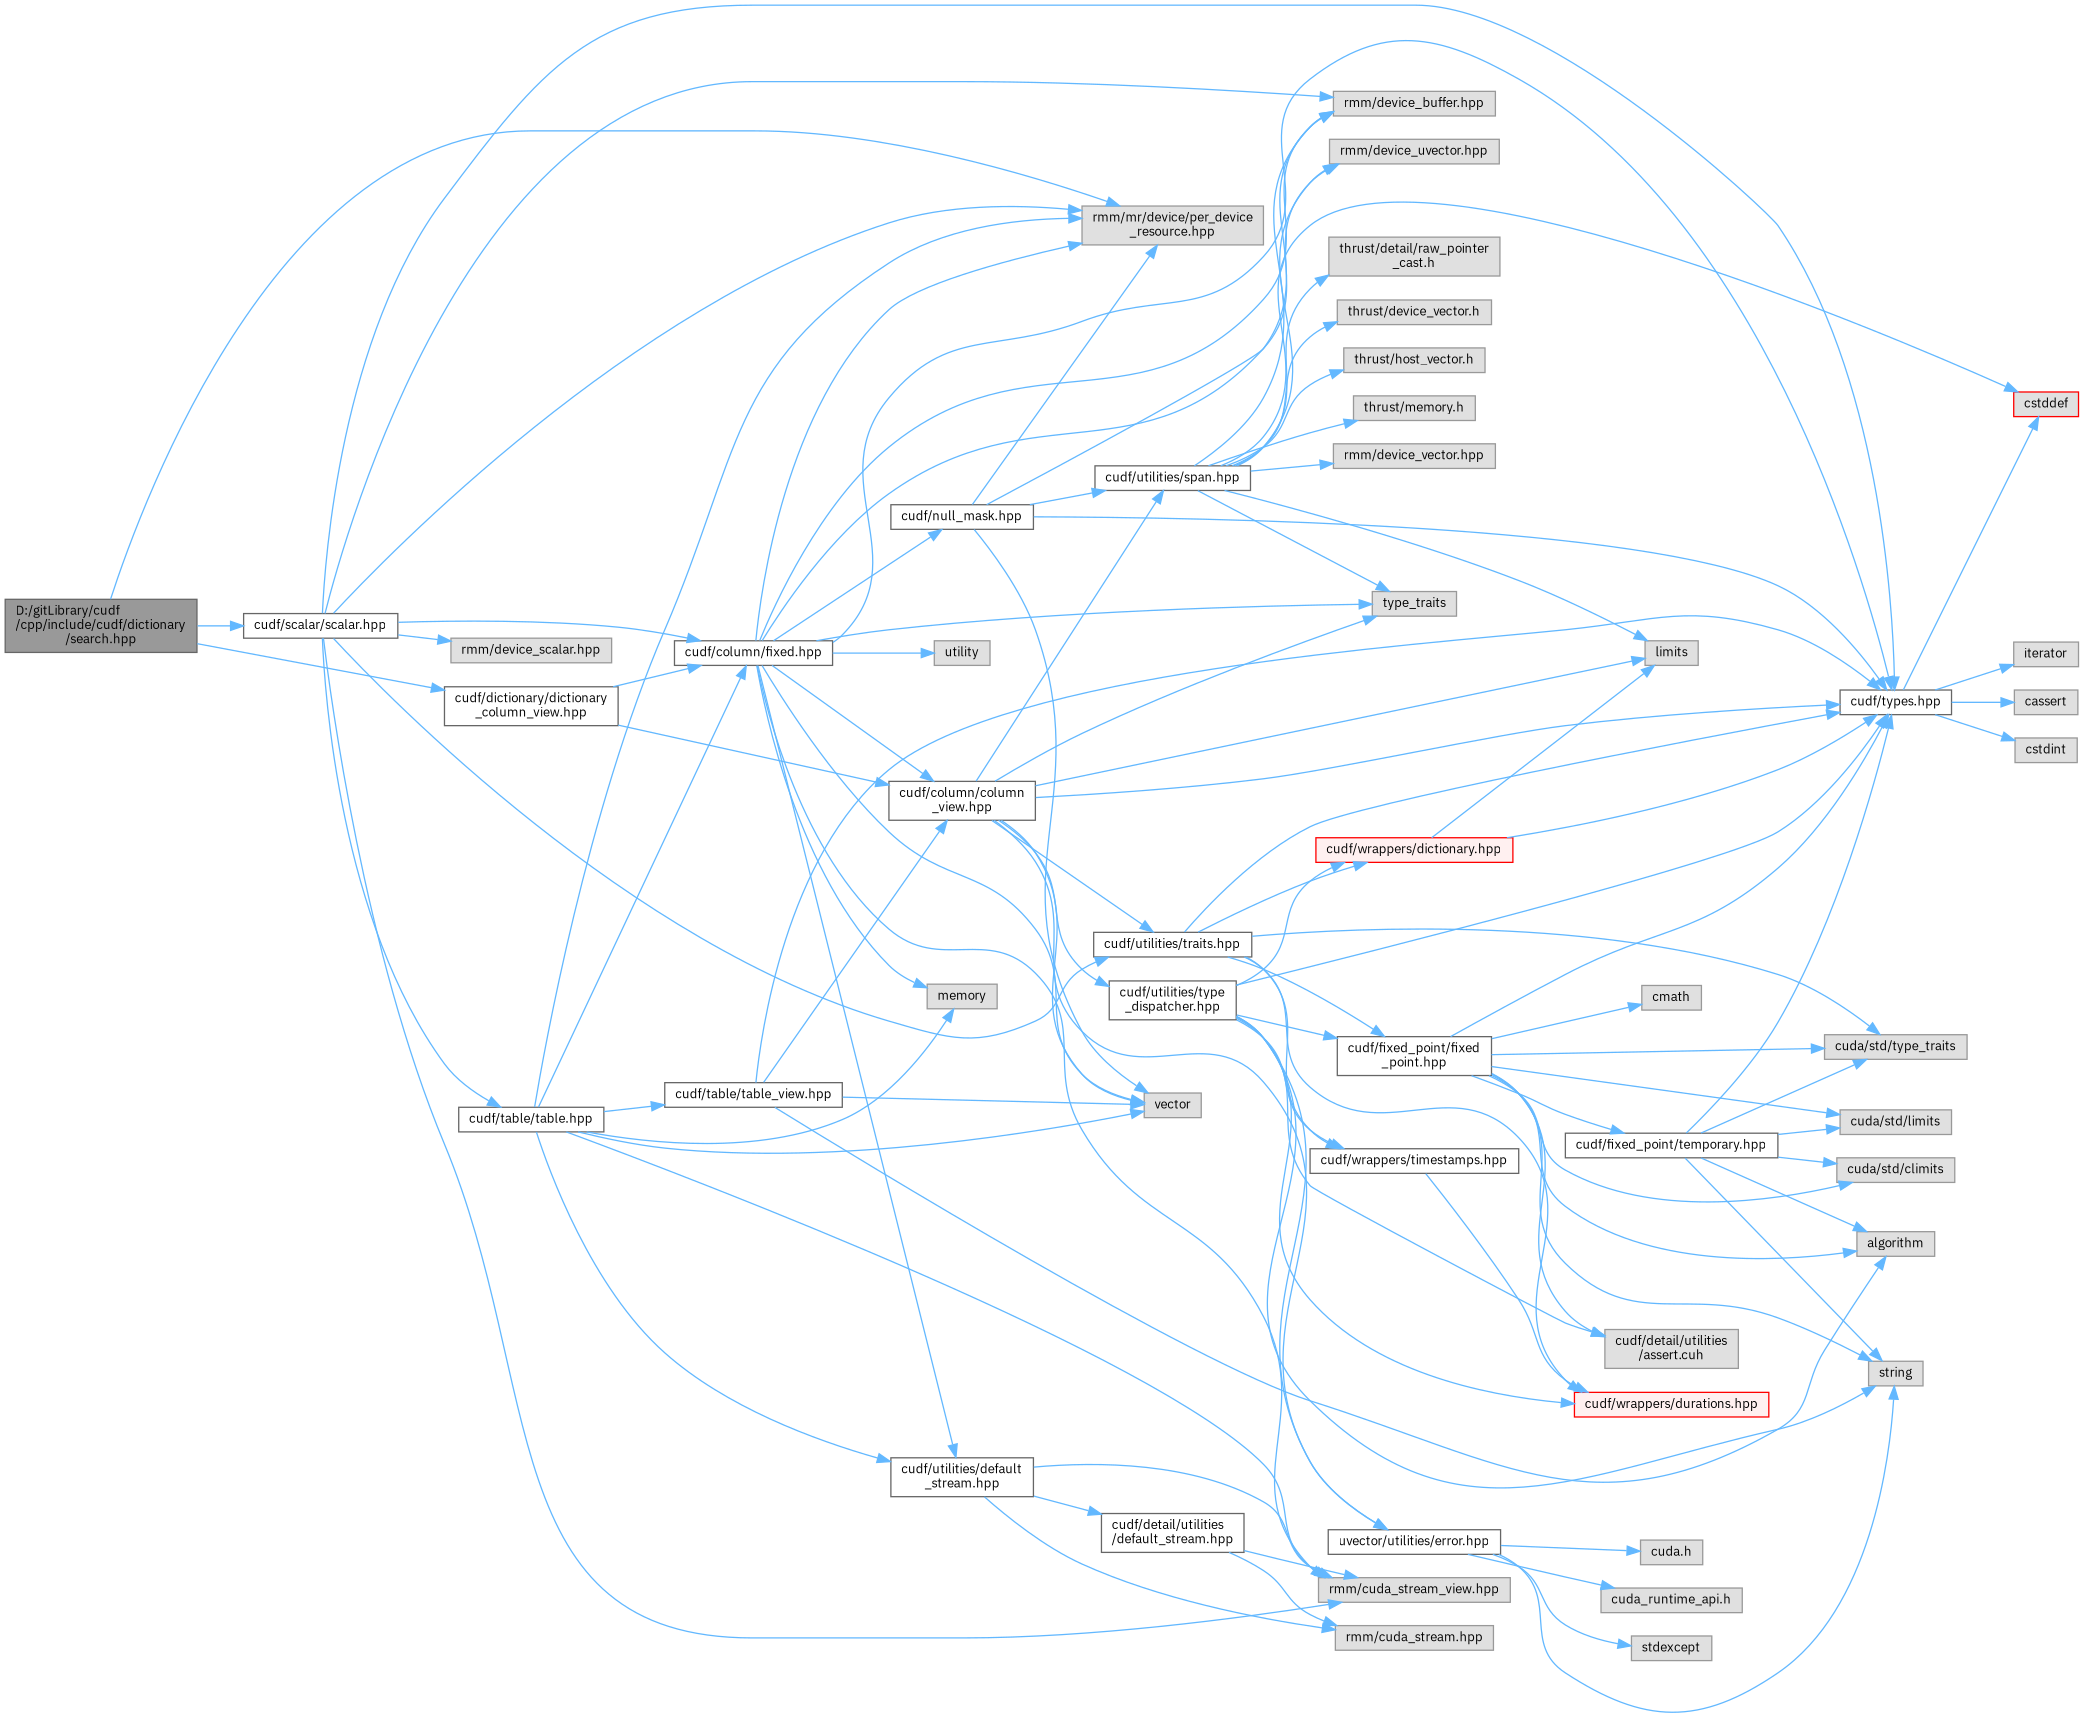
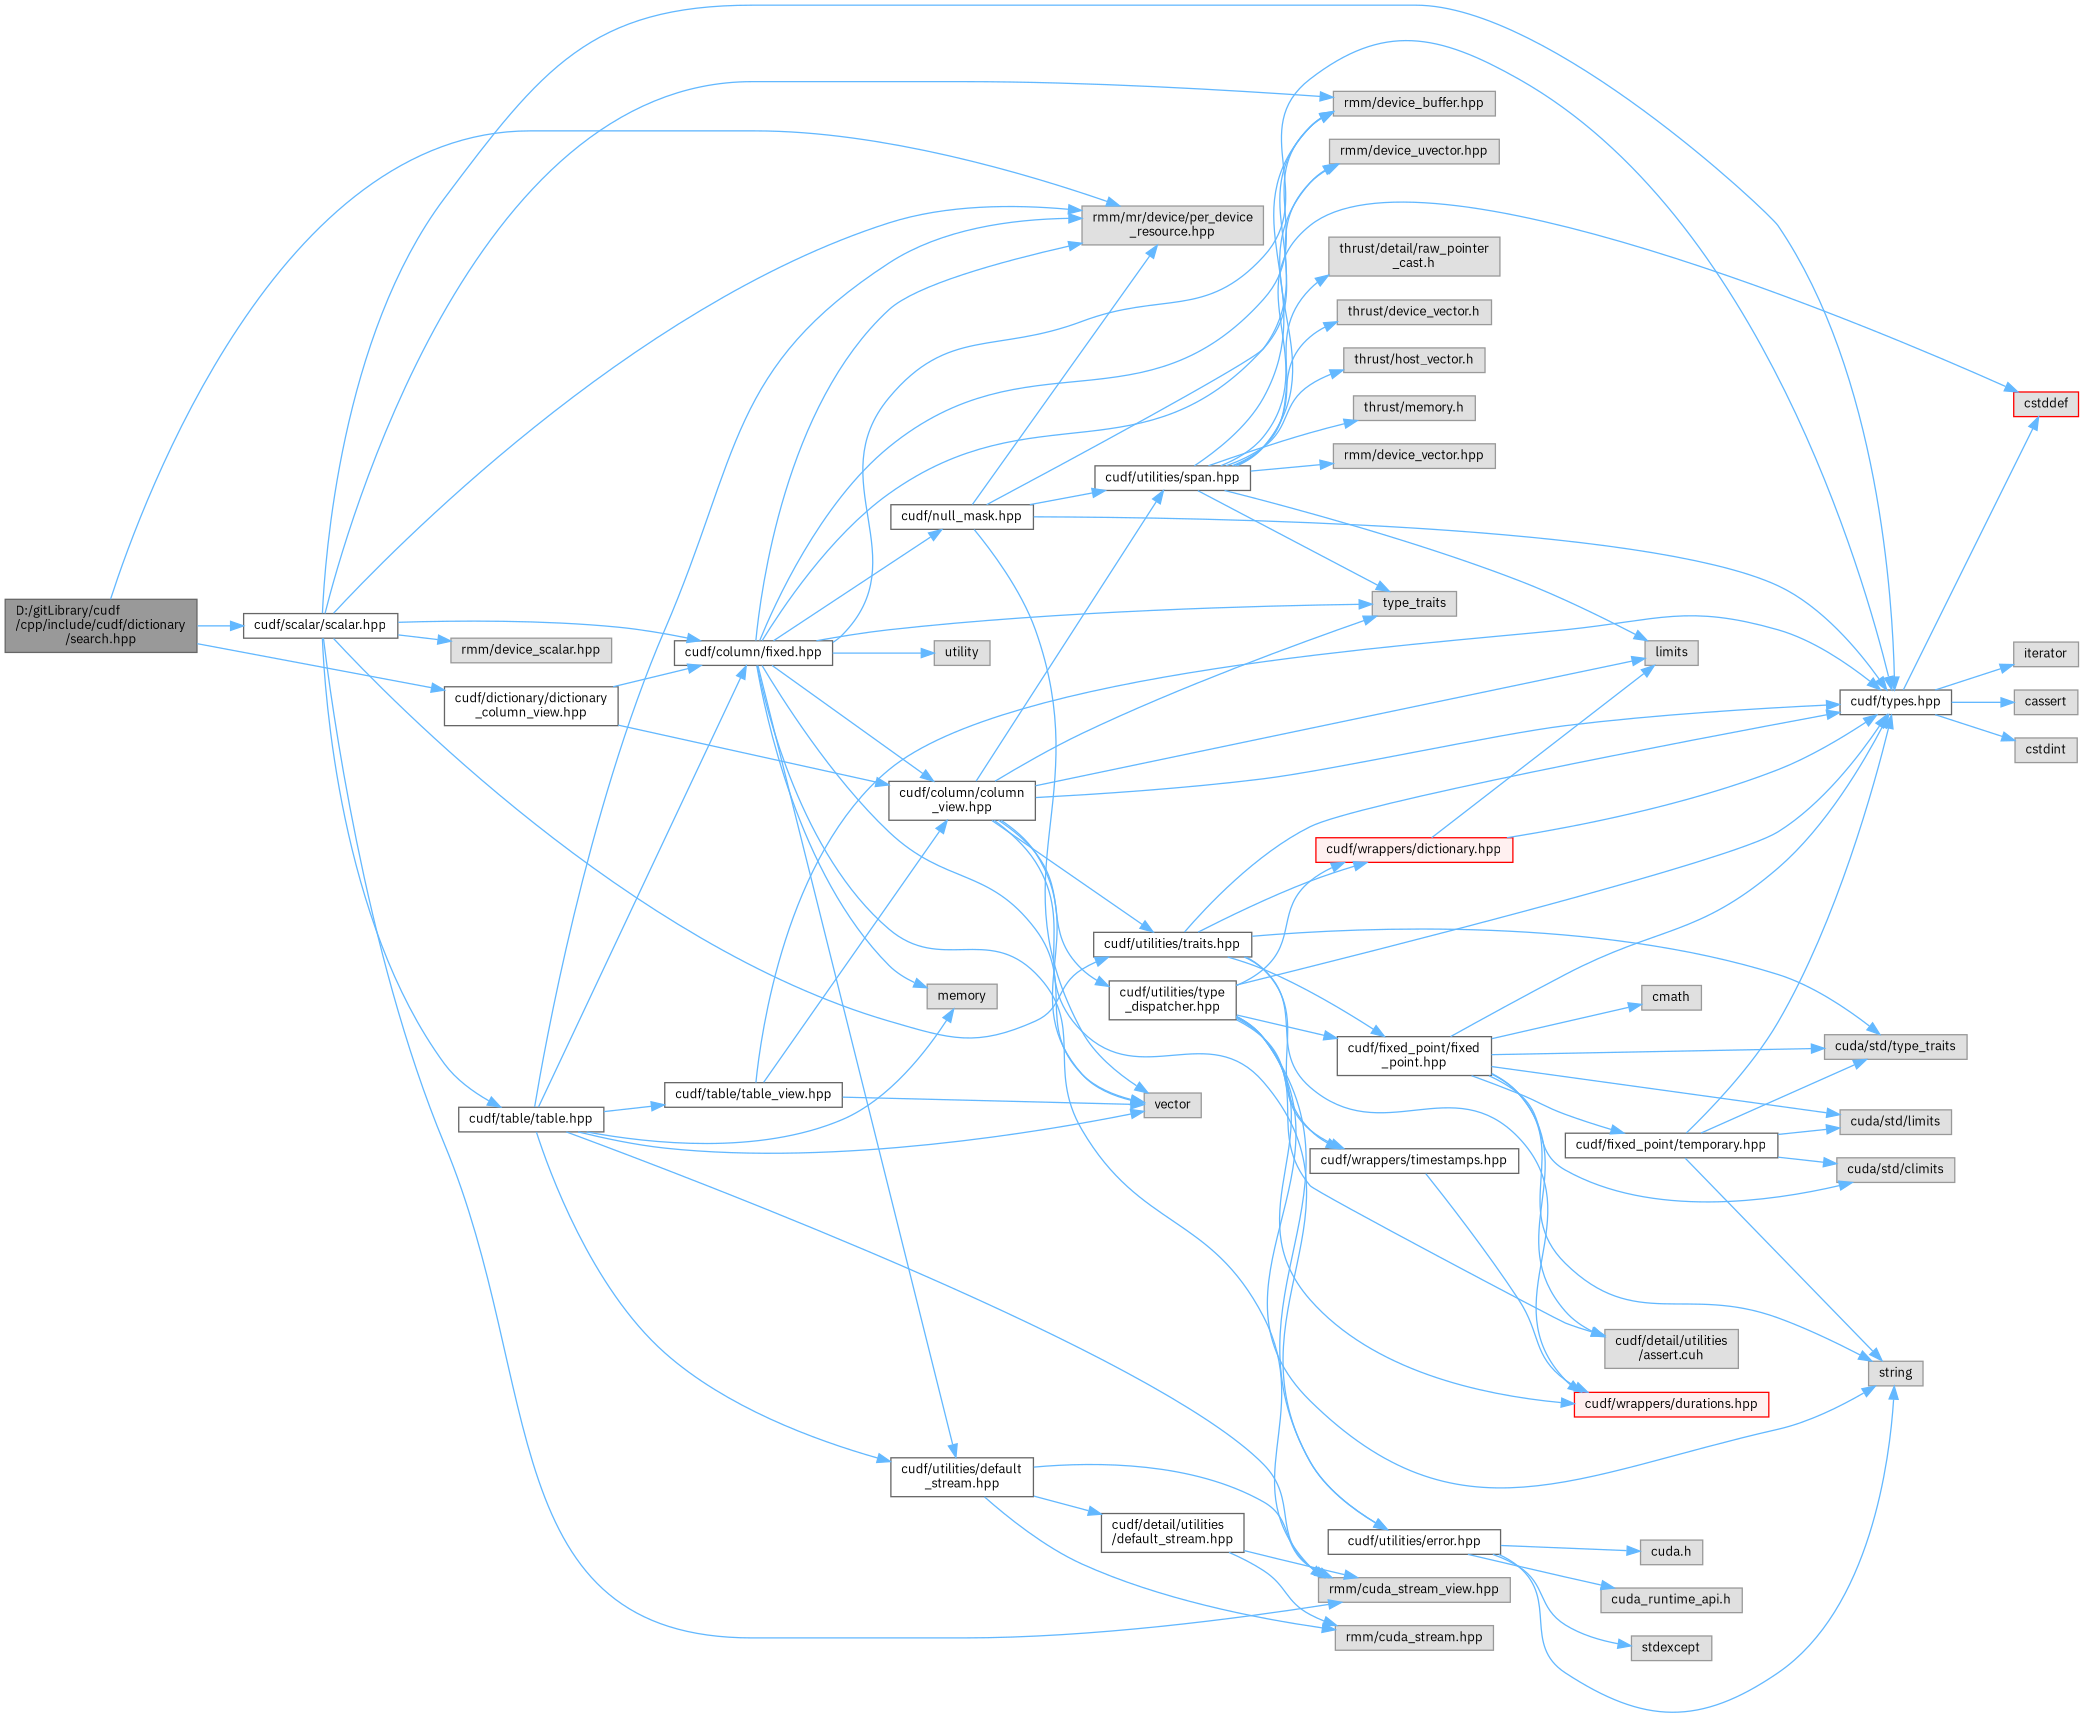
  digraph {
    fontname="IBM Plex Sans"
    rankdir=LR
    node [color=grey60 fillcolor="#E0E0E0" fontname="IBM Plex Sans" fontsize=10 shape=box style=filled]
    edge [color=steelblue1 fontname="IBM Plex Sans" fontsize=10 labelfontname=Helvetica labelfontsize=10 style=solid]
    n1 [color=gray40 fillcolor=grey60 fontcolor=black height=0.2 label="D:/gitLibrary/cudf\l/cpp/include/cudf/dictionary\l/search.hpp" width=0.4]
    n2 [color=grey40 fillcolor=white height=0.2 label="cudf/dictionary/dictionary\l_column_view.hpp" width=0.4]
    n3 [height=0.2 label="rmm/mr/device/per_device\l_resource.hpp" width=0.4]
    n4 [color=grey40 fillcolor=white height=0.2 label="cudf/scalar/scalar.hpp" width=0.4]
    n5 [color=grey40 fillcolor=white height=0.2 label="cudf/column/fixed.hpp" width=0.4]
    n6 [color=grey40 fillcolor=white height=0.2 label="cudf/column/column\l_view.hpp" width=0.4]
    n7 [color=grey40 fillcolor=white height=0.2 label="cudf/types.hpp" width=0.4]
    n8 [height=0.2 label="rmm/device_buffer.hpp" width=0.4]
    n9 [height=0.2 label="rmm/cuda_stream_view.hpp" width=0.4]
    n10 [color=grey40 fillcolor=white height=0.2 label="cudf/utilities/traits.hpp" width=0.4]
    n11 [color=grey40 fillcolor=white height=0.2 label="cudf/table/table.hpp" width=0.4]
    n12 [height=0.2 label="rmm/device_scalar.hpp" width=0.4]
    n13 [height=0.2 label="rmm/device_uvector.hpp" width=0.4]
    n14 [height=0.2 label=type_traits width=0.4]
    n15 [height=0.2 label=vector width=0.4]
    n16 [color=grey40 fillcolor=white height=0.2 label="cudf/null_mask.hpp" width=0.4]
    n17 [color=grey40 fillcolor=white height=0.2 label="cudf/utilities/default\l_stream.hpp" width=0.4]
    n18 [height=0.2 label=memory width=0.4]
    n19 [height=0.2 label=utility width=0.4]
-   n20 [color=grey40 fillcolor=white height=0.2 label="uvector/utilities/error.hpp" width=0.4]
+   n20 [color=grey40 fillcolor=white height=0.2 label="cudf/utilities/error.hpp" width=0.4]
    n21 [color=grey40 fillcolor=white height=0.2 label="cudf/utilities/span.hpp" width=0.4]
    n22 [height=0.2 label=limits width=0.4]
    n23 [color=grey40 fillcolor=white height=0.2 label="cudf/utilities/type\l_dispatcher.hpp" width=0.4]
    n24 [height=0.2 label=cassert width=0.4]
    n25 [color=red height=0.2 label=cstddef width=0.4]
    n26 [height=0.2 label=cstdint width=0.4]
    n27 [height=0.2 label=iterator width=0.4]
    n28 [color=grey40 fillcolor=white height=0.2 label="cudf/detail/utilities\l/default_stream.hpp" width=0.4]
    n29 [height=0.2 label="rmm/cuda_stream.hpp" width=0.4]
    n30 [height=0.2 label="cuda.h" width=0.4]
    n31 [height=0.2 label="cuda_runtime_api.h" width=0.4]
    n32 [height=0.2 label=stdexcept width=0.4]
    n33 [height=0.2 label=string width=0.4]
    n34 [height=0.2 label="rmm/device_vector.hpp" width=0.4]
    n35 [height=0.2 label="thrust/detail/raw_pointer\l_cast.h" width=0.4]
    n36 [height=0.2 label="thrust/device_vector.h" width=0.4]
    n37 [height=0.2 label="thrust/host_vector.h" width=0.4]
    n38 [height=0.2 label="thrust/memory.h" width=0.4]
    n39 [color=grey40 fillcolor=white height=0.2 label="cudf/fixed_point/fixed\l_point.hpp" width=0.4]
    n40 [height=0.2 label="cuda/std/type_traits" width=0.4]
    n41 [color=red fillcolor="#FFF0F0" height=0.2 label="cudf/wrappers/dictionary.hpp" width=0.4]
    n42 [color=red fillcolor="#FFF0F0" height=0.2 label="cudf/wrappers/durations.hpp" width=0.4]
    n43 [color=grey40 fillcolor=white height=0.2 label="cudf/wrappers/timestamps.hpp" width=0.4]
    n44 [height=0.2 label="cudf/detail/utilities\l/assert.cuh" width=0.4]
    n45 [color=grey40 fillcolor=white height=0.2 label="cudf/fixed_point/temporary.hpp" width=0.4]
    n46 [height=0.2 label="cuda/std/climits" width=0.4]
    n47 [height=0.2 label="cuda/std/limits" width=0.4]
-   n48 [height=0.2 label=algorithm width=0.4]
    n49 [height=0.2 label=cmath width=0.4]
    n50 [color=grey40 fillcolor=white height=0.2 label="cudf/table/table_view.hpp" width=0.4]
    n1 -> n2
    n1 -> n3
    n1 -> n4
    n2 -> n5
    n2 -> n6
    n4 -> n3
    n4 -> n5
    n4 -> n7
    n4 -> n8
    n4 -> n9
    n4 -> n10
    n4 -> n11
    n4 -> n12
    n5 -> n3
    n5 -> n6
    n5 -> n7
    n5 -> n8
    n5 -> n9
    n5 -> n13
    n5 -> n14
    n5 -> n15
    n5 -> n16
    n5 -> n17
    n5 -> n18
    n5 -> n19
    n6 -> n7
    n6 -> n10
    n6 -> n14
    n6 -> n15
    n6 -> n20
    n6 -> n21
    n6 -> n22
    n6 -> n23
    n7 -> n24
    n7 -> n25
    n7 -> n26
    n7 -> n27
    n10 -> n7
    n10 -> n39
    n10 -> n40
    n10 -> n41
    n10 -> n42
    n10 -> n43
    n11 -> n3
    n11 -> n5
    n11 -> n9
    n11 -> n15
    n11 -> n17
    n11 -> n18
    n11 -> n50
    n16 -> n3
    n16 -> n7
    n16 -> n8
    n16 -> n15
    n16 -> n21
    n17 -> n9
    n17 -> n28
    n17 -> n29
    n20 -> n30
    n20 -> n31
    n20 -> n32
    n20 -> n33
    n21 -> n8
    n21 -> n13
    n21 -> n14
    n21 -> n22
    n21 -> n25
    n21 -> n34
    n21 -> n35
    n21 -> n36
    n21 -> n37
    n21 -> n38
    n23 -> n7
    n23 -> n20
    n23 -> n33
    n23 -> n39
    n23 -> n41
    n23 -> n42
    n23 -> n43
    n23 -> n44
    n28 -> n9
    n28 -> n29
    n39 -> n7
    n39 -> n33
    n39 -> n40
    n39 -> n44
    n39 -> n45
    n39 -> n46
    n39 -> n47
-   n39 -> n48
    n39 -> n49
    n41 -> n7
    n41 -> n22
    n43 -> n42
    n45 -> n7
    n45 -> n33
    n45 -> n40
    n45 -> n46
    n45 -> n47
-   n45 -> n48
    n50 -> n6
    n50 -> n7
    n50 -> n15
-   n50 -> n48
  }
